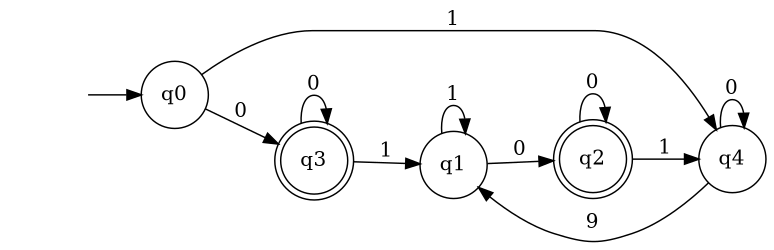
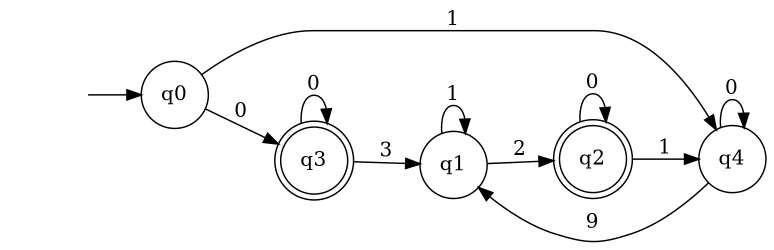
  digraph {
    rankdir=LR
    node [shape=circle]
    q1
    q2 [shape=doublecircle]
    q4
    q3 [shape=doublecircle]
    _nil [style=invis shape=""]
    q0
    q1 -> q1 [label=1]
-   q1 -> q2 [label=0]
+   q1 -> q2 [label=2]
    q2 -> q2 [label=0]
    q2 -> q4 [label=1]
    q4 -> q1 [label=9]
    q4 -> q4 [label=0]
-   q3 -> q1 [label=1]
+   q3 -> q1 [label=3]
    q3 -> q3 [label=0]
    _nil -> q0
    q0 -> q4 [label=1]
    q0 -> q3 [label=0]
  }
